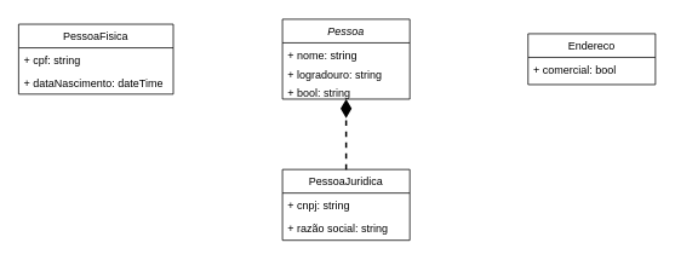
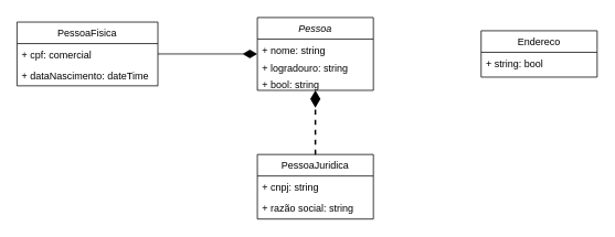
  <mxCell id="0" />
  <mxCell id="1" parent="0" />
+ <mxCell id="2" value="" style="jumpSize=5;orthogonalLoop=1;jettySize=auto;html=1;endArrow=diamondThin;endFill=1;startSize=9;endSize=15;targetPerimeterSpacing=0;strokeWidth=1;jumpStyle=none;rounded=0;" edge="1" parent="1" source="3" target="8"><mxGeometry relative="1" as="geometry" /></mxCell>
  <mxCell id="3" value="PessoaFisica" style="swimlane;fontStyle=0;childLayout=stackLayout;horizontal=1;startSize=26;fillColor=none;horizontalStack=0;resizeParent=1;resizeParentMax=0;resizeLast=0;collapsible=1;marginBottom=0;" vertex="1" parent="1"><mxGeometry x="20" y="26" width="170" height="77" as="geometry" /></mxCell>
- <mxCell id="4" value="+ cpf: string" style="text;strokeColor=none;fillColor=none;align=left;verticalAlign=top;spacingLeft=4;spacingRight=4;overflow=hidden;rotatable=0;points=[[0,0.5],[1,0.5]];portConstraint=eastwest;" vertex="1" parent="3"><mxGeometry y="26" width="170" height="26" as="geometry" /></mxCell>
+ <mxCell id="4" value="+ cpf: comercial" style="text;strokeColor=none;fillColor=none;align=left;verticalAlign=top;spacingLeft=4;spacingRight=4;overflow=hidden;rotatable=0;points=[[0,0.5],[1,0.5]];portConstraint=eastwest;" vertex="1" parent="3"><mxGeometry y="26" width="170" height="26" as="geometry" /></mxCell>
  <mxCell id="5" value="+ dataNascimento: dateTime&#10;" style="text;strokeColor=none;fillColor=none;align=left;verticalAlign=top;spacingLeft=4;spacingRight=4;overflow=hidden;rotatable=0;points=[[0,0.5],[1,0.5]];portConstraint=eastwest;" vertex="1" parent="3"><mxGeometry y="52" width="170" height="25" as="geometry" /></mxCell>
  <mxCell id="6" value="Endereco" style="swimlane;fontStyle=0;childLayout=stackLayout;horizontal=1;startSize=26;fillColor=none;horizontalStack=0;resizeParent=1;resizeParentMax=0;resizeLast=0;collapsible=1;marginBottom=0;" vertex="1" parent="1"><mxGeometry x="580" y="36.5" width="140" height="56" as="geometry" /></mxCell>
- <mxCell id="7" value="+ comercial: bool" style="text;strokeColor=none;fillColor=none;align=left;verticalAlign=top;spacingLeft=4;spacingRight=4;overflow=hidden;rotatable=0;points=[[0,0.5],[1,0.5]];portConstraint=eastwest;" vertex="1" parent="6"><mxGeometry y="26" width="140" height="30" as="geometry" /></mxCell>
+ <mxCell id="7" value="+ string: bool" style="text;strokeColor=none;fillColor=none;align=left;verticalAlign=top;spacingLeft=4;spacingRight=4;overflow=hidden;rotatable=0;points=[[0,0.5],[1,0.5]];portConstraint=eastwest;" vertex="1" parent="6"><mxGeometry y="26" width="140" height="30" as="geometry" /></mxCell>
  <mxCell id="8" value="Pessoa" style="swimlane;fontStyle=2;childLayout=stackLayout;horizontal=1;startSize=26;fillColor=none;horizontalStack=0;resizeParent=1;resizeParentMax=0;resizeLast=0;collapsible=1;marginBottom=0;" vertex="1" parent="1"><mxGeometry x="310" y="20.5" width="140" height="88" as="geometry" /></mxCell>
  <mxCell id="9" value="+ nome: string" style="text;strokeColor=none;fillColor=none;align=left;verticalAlign=top;spacingLeft=4;spacingRight=4;overflow=hidden;rotatable=0;points=[[0,0.5],[1,0.5]];portConstraint=eastwest;" vertex="1" parent="8"><mxGeometry y="26" width="140" height="22" as="geometry" /></mxCell>
  <mxCell id="10" value="+ logradouro: string" style="text;strokeColor=none;fillColor=none;align=left;verticalAlign=top;spacingLeft=4;spacingRight=4;overflow=hidden;rotatable=0;points=[[0,0.5],[1,0.5]];portConstraint=eastwest;" vertex="1" parent="8"><mxGeometry y="48" width="140" height="20" as="geometry" /></mxCell>
  <mxCell id="11" value="+ bool: string" style="text;strokeColor=none;fillColor=none;align=left;verticalAlign=top;spacingLeft=4;spacingRight=4;overflow=hidden;rotatable=0;points=[[0,0.5],[1,0.5]];portConstraint=eastwest;" vertex="1" parent="8"><mxGeometry y="68" width="140" height="20" as="geometry" /></mxCell>
  <mxCell id="12" style="edgeStyle=none;rounded=0;jumpStyle=none;jumpSize=8;orthogonalLoop=1;jettySize=auto;html=1;endArrow=diamondThin;endFill=1;startSize=9;endSize=15;sourcePerimeterSpacing=0;targetPerimeterSpacing=0;strokeColor=default;strokeWidth=2;dashed=1;" edge="1" parent="1" source="13" target="8"><mxGeometry relative="1" as="geometry" /></mxCell>
  <mxCell id="13" value="PessoaJuridica" style="swimlane;fontStyle=0;childLayout=stackLayout;horizontal=1;startSize=26;fillColor=none;horizontalStack=0;resizeParent=1;resizeParentMax=0;resizeLast=0;collapsible=1;marginBottom=0;" vertex="1" parent="1"><mxGeometry x="310" y="186" width="140" height="78" as="geometry" /></mxCell>
  <mxCell id="14" value="+ cnpj: string" style="text;strokeColor=none;fillColor=none;align=left;verticalAlign=top;spacingLeft=4;spacingRight=4;overflow=hidden;rotatable=0;points=[[0,0.5],[1,0.5]];portConstraint=eastwest;" vertex="1" parent="13"><mxGeometry y="26" width="140" height="26" as="geometry" /></mxCell>
  <mxCell id="15" value="+ razão social: string" style="text;strokeColor=none;fillColor=none;align=left;verticalAlign=top;spacingLeft=4;spacingRight=4;overflow=hidden;rotatable=0;points=[[0,0.5],[1,0.5]];portConstraint=eastwest;" vertex="1" parent="13"><mxGeometry y="52" width="140" height="26" as="geometry" /></mxCell>
